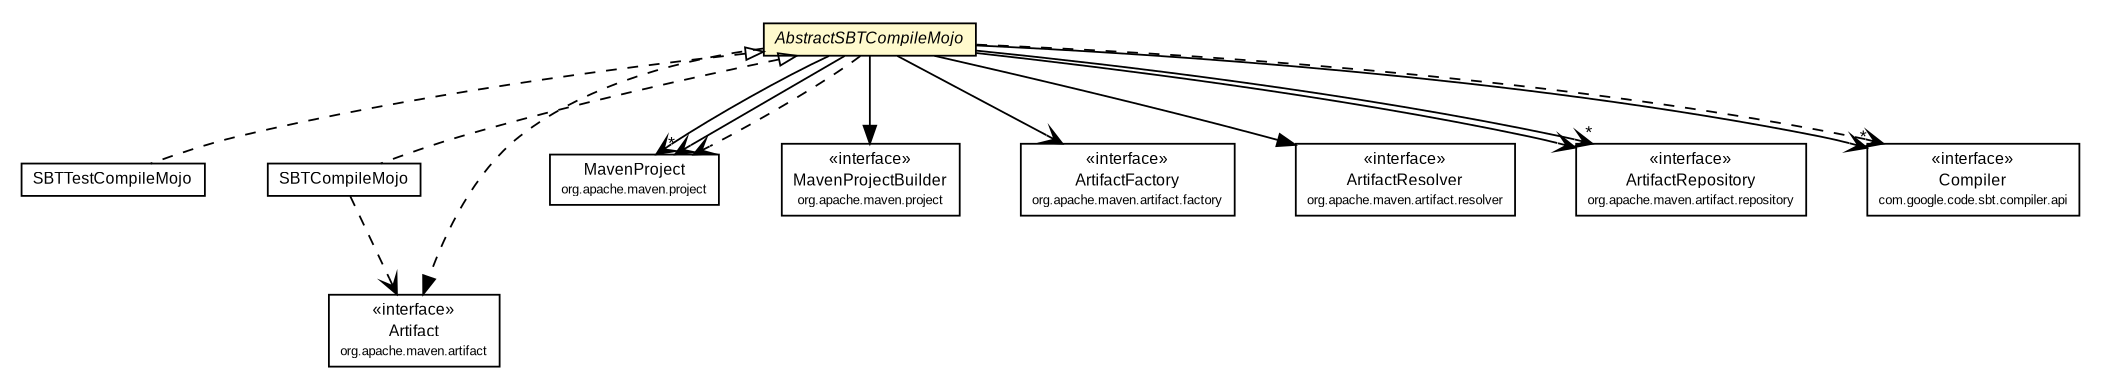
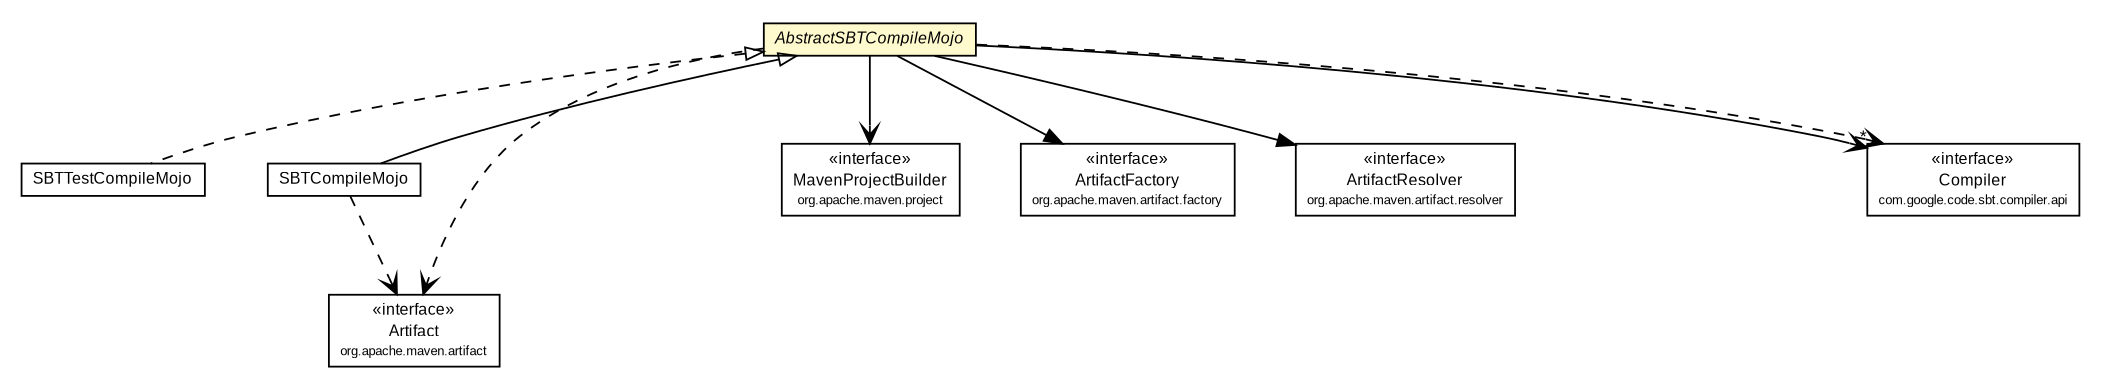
  digraph {
    nodesep=0.25
    ranksep=0.5
    node [fontcolor=black fontname=arial fontsize=9.0 shape=plaintext]
    edge [arrowhead=open color=black fontcolor=black fontname=arial fontsize=10.0 headport=p labelfontname=arial labelfontsize=10 tailport=p]
    n1 [label=<<table title="com.google.code.sbt.compiler.plugin.SBTTestCompileMojo" border="0" cellborder="1" cellspacing="0" cellpadding="2" port="p" href="./SBTTestCompileMojo.html"> 		<tr><td><table border="0" cellspacing="0" cellpadding="1"> <tr><td align="center" balign="center"> SBTTestCompileMojo </td></tr> 		</table></td></tr> 		</table>>]
    n2 [label=<<table title="com.google.code.sbt.compiler.plugin.SBTCompileMojo" border="0" cellborder="1" cellspacing="0" cellpadding="2" port="p" href="./SBTCompileMojo.html"> 		<tr><td><table border="0" cellspacing="0" cellpadding="1"> <tr><td align="center" balign="center"> SBTCompileMojo </td></tr> 		</table></td></tr> 		</table>>]
    n3 [label=<<table title="org.apache.maven.artifact.Artifact" border="0" cellborder="1" cellspacing="0" cellpadding="2" port="p" href="http://maven.apache.org/ref/2.2.1/maven-artifact/apidocs/org/apache/maven/artifact/Artifact.html"> 		<tr><td><table border="0" cellspacing="0" cellpadding="1"> <tr><td align="center" balign="center"> &#171;interface&#187; </td></tr> <tr><td align="center" balign="center"> Artifact </td></tr> <tr><td align="center" balign="center"><font point-size="7.0"> org.apache.maven.artifact </font></td></tr> 		</table></td></tr> 		</table>>]
    n4 [label=<<table title="com.google.code.sbt.compiler.plugin.AbstractSBTCompileMojo" border="0" cellborder="1" cellspacing="0" cellpadding="2" port="p" bgcolor="lemonChiffon" href="./AbstractSBTCompileMojo.html"> 		<tr><td><table border="0" cellspacing="0" cellpadding="1"> <tr><td align="center" balign="center"><font face="arial italic"> AbstractSBTCompileMojo </font></td></tr> 		</table></td></tr> 		</table>>]
-   n5 [label=<<table title="org.apache.maven.project.MavenProject" border="0" cellborder="1" cellspacing="0" cellpadding="2" port="p" href="http://maven.apache.org/ref/2.2.1/maven-project/apidocs/org/apache/maven/project/MavenProject.html"> 		<tr><td><table border="0" cellspacing="0" cellpadding="1"> <tr><td align="center" balign="center"> MavenProject </td></tr> <tr><td align="center" balign="center"><font point-size="7.0"> org.apache.maven.project </font></td></tr> 		</table></td></tr> 		</table>>]
    n6 [label=<<table title="org.apache.maven.project.MavenProjectBuilder" border="0" cellborder="1" cellspacing="0" cellpadding="2" port="p" href="http://maven.apache.org/ref/2.2.1/maven-project/apidocs/org/apache/maven/project/MavenProjectBuilder.html"> 		<tr><td><table border="0" cellspacing="0" cellpadding="1"> <tr><td align="center" balign="center"> &#171;interface&#187; </td></tr> <tr><td align="center" balign="center"> MavenProjectBuilder </td></tr> <tr><td align="center" balign="center"><font point-size="7.0"> org.apache.maven.project </font></td></tr> 		</table></td></tr> 		</table>>]
    n7 [label=<<table title="org.apache.maven.artifact.factory.ArtifactFactory" border="0" cellborder="1" cellspacing="0" cellpadding="2" port="p" href="http://maven.apache.org/ref/2.2.1/maven-artifact/apidocs/org/apache/maven/artifact/factory/ArtifactFactory.html"> 		<tr><td><table border="0" cellspacing="0" cellpadding="1"> <tr><td align="center" balign="center"> &#171;interface&#187; </td></tr> <tr><td align="center" balign="center"> ArtifactFactory </td></tr> <tr><td align="center" balign="center"><font point-size="7.0"> org.apache.maven.artifact.factory </font></td></tr> 		</table></td></tr> 		</table>>]
    n8 [label=<<table title="org.apache.maven.artifact.resolver.ArtifactResolver" border="0" cellborder="1" cellspacing="0" cellpadding="2" port="p" href="http://maven.apache.org/ref/2.2.1/maven-artifact/apidocs/org/apache/maven/artifact/resolver/ArtifactResolver.html"> 		<tr><td><table border="0" cellspacing="0" cellpadding="1"> <tr><td align="center" balign="center"> &#171;interface&#187; </td></tr> <tr><td align="center" balign="center"> ArtifactResolver </td></tr> <tr><td align="center" balign="center"><font point-size="7.0"> org.apache.maven.artifact.resolver </font></td></tr> 		</table></td></tr> 		</table>>]
-   n9 [label=<<table title="org.apache.maven.artifact.repository.ArtifactRepository" border="0" cellborder="1" cellspacing="0" cellpadding="2" port="p" href="http://maven.apache.org/ref/2.2.1/maven-artifact/apidocs/org/apache/maven/artifact/repository/ArtifactRepository.html"> 		<tr><td><table border="0" cellspacing="0" cellpadding="1"> <tr><td align="center" balign="center"> &#171;interface&#187; </td></tr> <tr><td align="center" balign="center"> ArtifactRepository </td></tr> <tr><td align="center" balign="center"><font point-size="7.0"> org.apache.maven.artifact.repository </font></td></tr> 		</table></td></tr> 		</table>>]
    n10 [label=<<table title="com.google.code.sbt.compiler.api.Compiler" border="0" cellborder="1" cellspacing="0" cellpadding="2" port="p"> 		<tr><td><table border="0" cellspacing="0" cellpadding="1"> <tr><td align="center" balign="center"> &#171;interface&#187; </td></tr> <tr><td align="center" balign="center"> Compiler </td></tr> <tr><td align="center" balign="center"><font point-size="7.0"> com.google.code.sbt.compiler.api </font></td></tr> 		</table></td></tr> 		</table>>]
    n2 -> n3 [style=dashed]
    n4 -> n1 [arrowtail=empty dir=back fontsize=10 style=dashed arrowhead="" color="" fontcolor=""]
-   n4 -> n2 [arrowtail=empty dir=back fontsize=10 style=dashed arrowhead="" color="" fontcolor=""]
-   n4 -> n3 [arrowhead=normal style=dashed]
-   n4 -> n5
-   n4 -> n5 [headlabel="*"]
-   n4 -> n5 [style=dashed]
-   n4 -> n6 [arrowhead=normal]
-   n4 -> n7
+   n4 -> n2 [arrowtail=empty dir=back fontsize=10 arrowhead="" color="" fontcolor=""]
+   n4 -> n3 [style=dashed]
+   n4 -> n6
+   n4 -> n7 [arrowhead=normal]
    n4 -> n8 [arrowhead=normal]
-   n4 -> n9
-   n4 -> n9 [headlabel="*"]
    n4 -> n10 [headlabel="*"]
    n4 -> n10 [style=dashed]
  }
